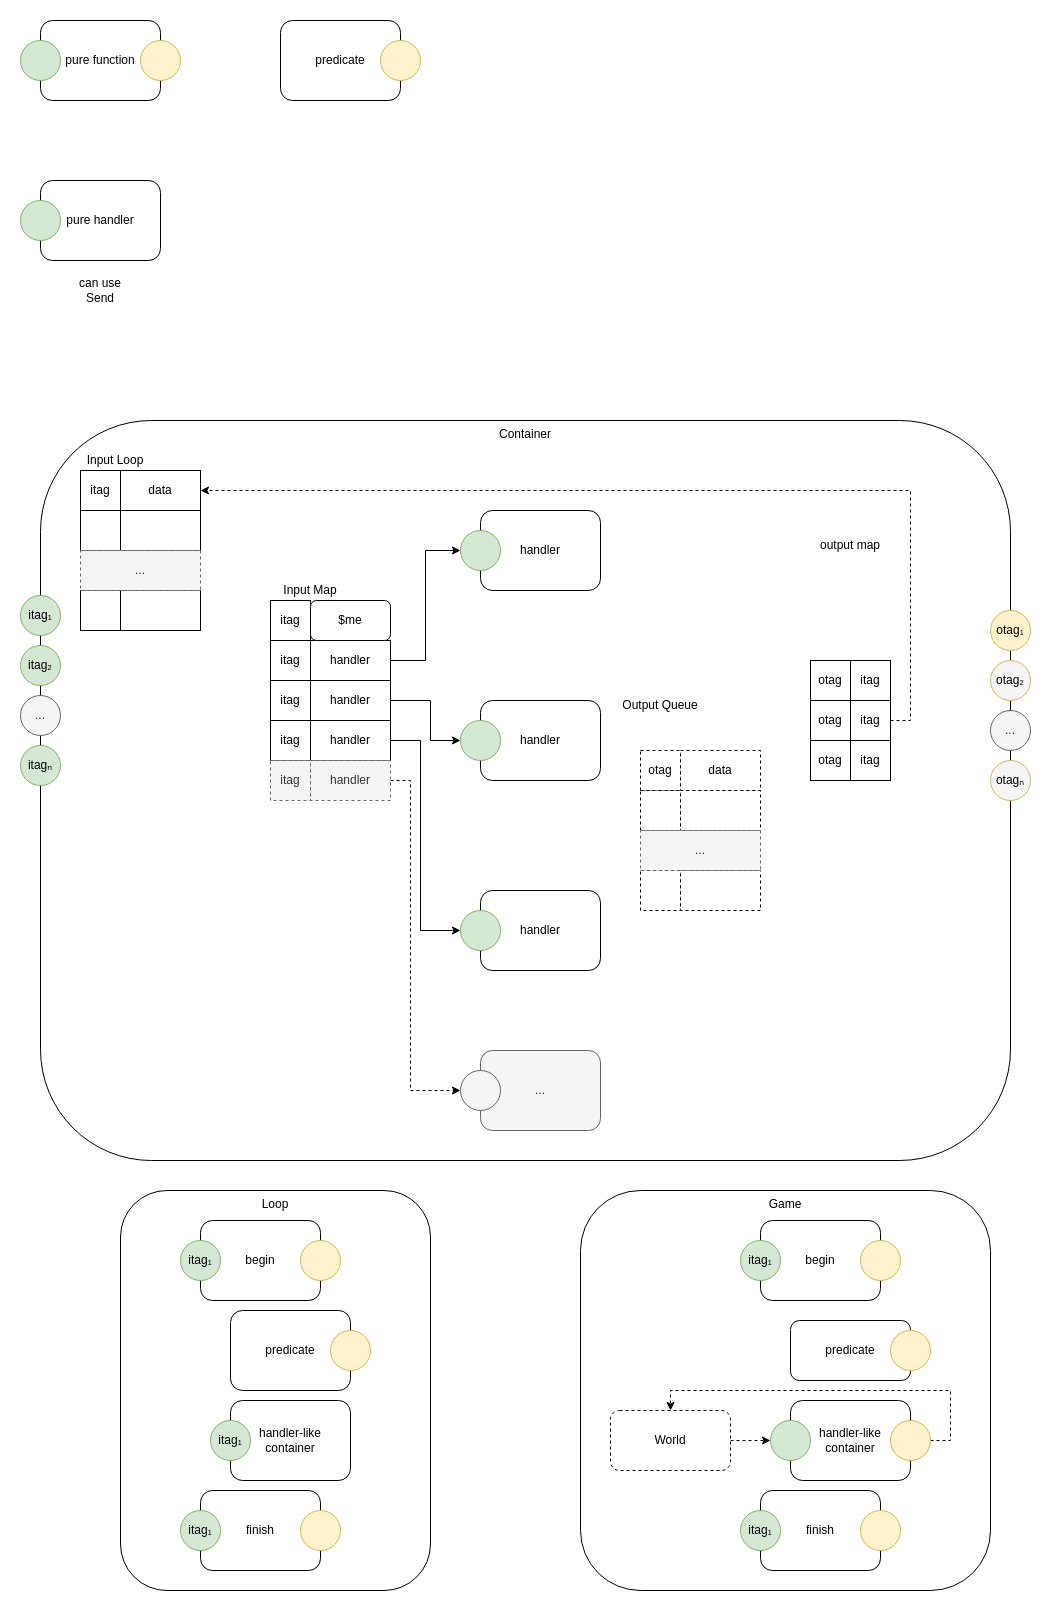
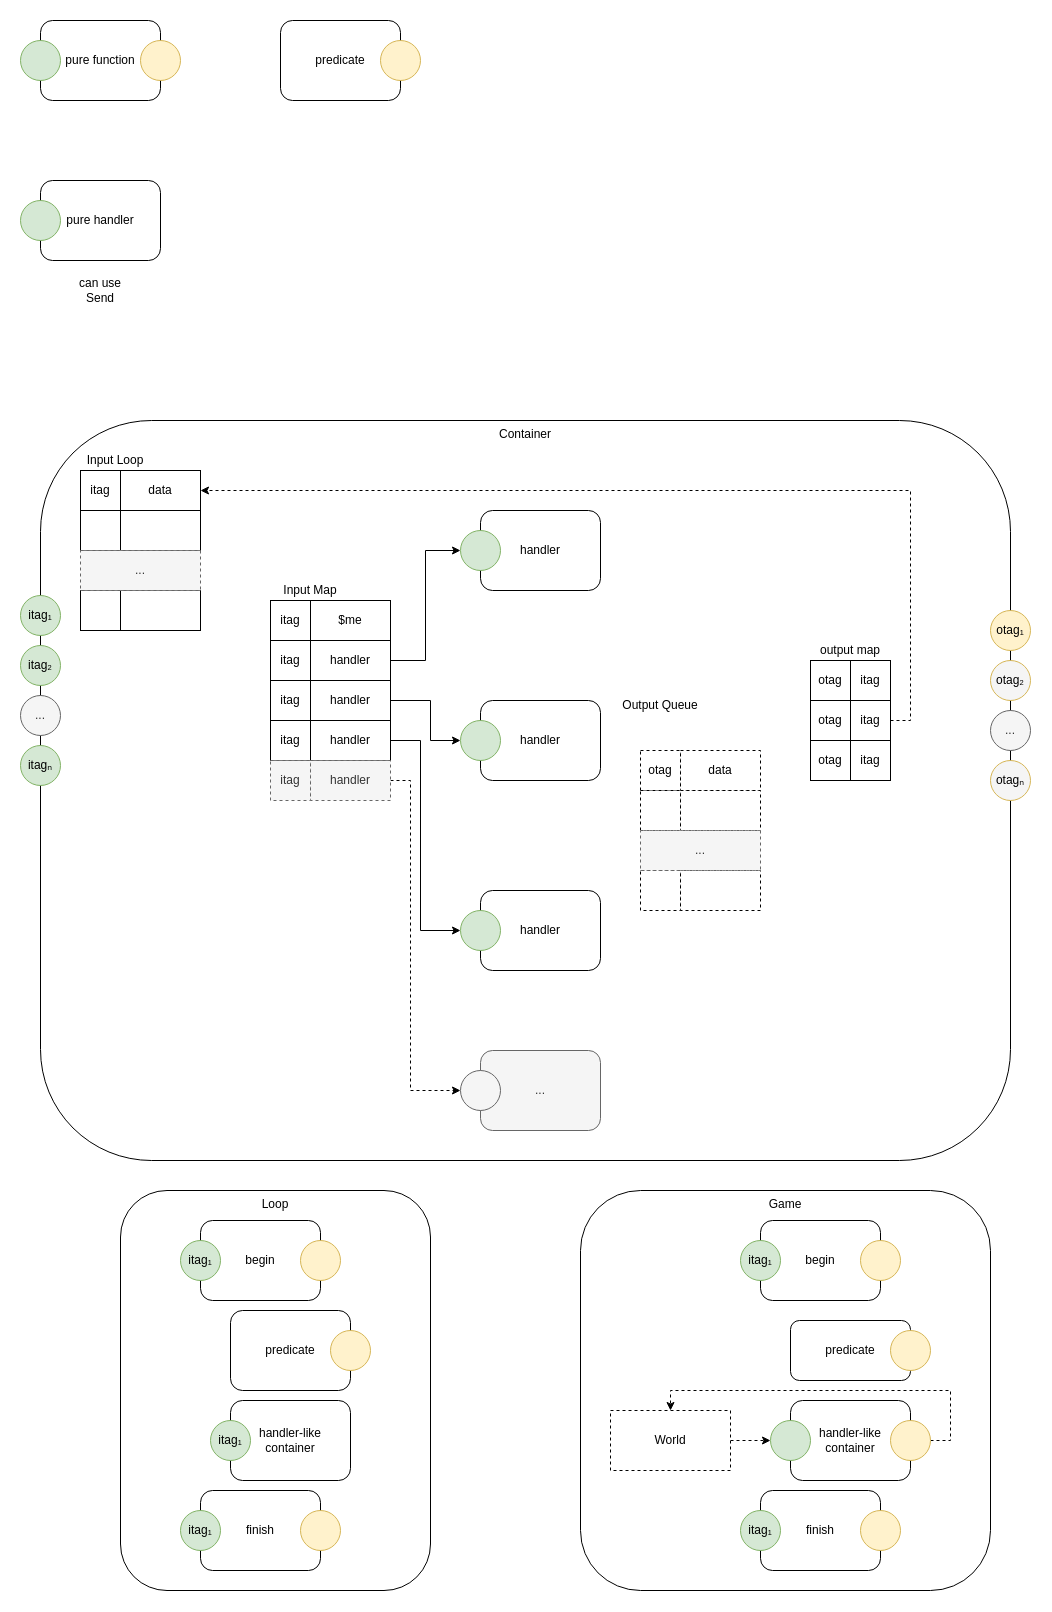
  <mxCell id="0" />
  <mxCell id="1" parent="0" />
  <mxCell id="2" value="Loop" style="rounded=1;whiteSpace=wrap;html=1;verticalAlign=top;" vertex="1" parent="1"><mxGeometry x="120" y="1190" width="310" height="400" as="geometry" /></mxCell>
  <mxCell id="3" value="handler-like&lt;br&gt;container" style="rounded=1;whiteSpace=wrap;html=1;" vertex="1" parent="1"><mxGeometry x="230" y="1400" width="120" height="80" as="geometry" /></mxCell>
  <mxCell id="4" value="pure function" style="rounded=1;whiteSpace=wrap;html=1;" vertex="1" parent="1"><mxGeometry x="40" y="20" width="120" height="80" as="geometry" /></mxCell>
  <mxCell id="5" value="" style="ellipse;whiteSpace=wrap;html=1;aspect=fixed;fillColor=#fff2cc;strokeColor=#d6b656;" vertex="1" parent="1"><mxGeometry x="140" y="40" width="40" height="40" as="geometry" /></mxCell>
  <mxCell id="6" value="" style="ellipse;whiteSpace=wrap;html=1;aspect=fixed;fillColor=#d5e8d4;strokeColor=#82b366;" vertex="1" parent="1"><mxGeometry x="20" y="40" width="40" height="40" as="geometry" /></mxCell>
  <mxCell id="7" value="pure handler" style="rounded=1;whiteSpace=wrap;html=1;" vertex="1" parent="1"><mxGeometry x="40" y="180" width="120" height="80" as="geometry" /></mxCell>
  <mxCell id="8" value="" style="ellipse;whiteSpace=wrap;html=1;aspect=fixed;fillColor=#d5e8d4;strokeColor=#82b366;" vertex="1" parent="1"><mxGeometry x="20" y="200" width="40" height="40" as="geometry" /></mxCell>
  <mxCell id="9" value="can use Send" style="text;html=1;strokeColor=none;fillColor=none;align=center;verticalAlign=middle;whiteSpace=wrap;rounded=0;" vertex="1" parent="1"><mxGeometry x="75" y="270" width="50" height="40" as="geometry" /></mxCell>
  <mxCell id="10" value="Container" style="rounded=1;whiteSpace=wrap;html=1;verticalAlign=top;" vertex="1" parent="1"><mxGeometry x="40" y="420" width="970" height="740" as="geometry" /></mxCell>
  <mxCell id="11" value="itag₁" style="ellipse;whiteSpace=wrap;html=1;aspect=fixed;fillColor=#d5e8d4;strokeColor=#82b366;" vertex="1" parent="1"><mxGeometry x="20" y="595" width="40" height="40" as="geometry" /></mxCell>
  <mxCell id="12" value="itag₂" style="ellipse;whiteSpace=wrap;html=1;aspect=fixed;fillColor=#d5e8d4;strokeColor=#82b366;" vertex="1" parent="1"><mxGeometry x="20" y="645" width="40" height="40" as="geometry" /></mxCell>
  <mxCell id="13" value="itagₙ" style="ellipse;whiteSpace=wrap;html=1;aspect=fixed;fillColor=#d5e8d4;strokeColor=#82b366;" vertex="1" parent="1"><mxGeometry x="20" y="745" width="40" height="40" as="geometry" /></mxCell>
  <mxCell id="14" value="..." style="ellipse;whiteSpace=wrap;html=1;aspect=fixed;fillColor=#f5f5f5;strokeColor=#666666;fontColor=#333333;" vertex="1" parent="1"><mxGeometry x="20" y="695" width="40" height="40" as="geometry" /></mxCell>
  <mxCell id="15" value="itag" style="rounded=0;whiteSpace=wrap;html=1;" vertex="1" parent="1"><mxGeometry x="80" y="470" width="40" height="40" as="geometry" /></mxCell>
  <mxCell id="16" value="data" style="rounded=0;whiteSpace=wrap;html=1;" vertex="1" parent="1"><mxGeometry x="120" y="470" width="80" height="40" as="geometry" /></mxCell>
  <mxCell id="17" value="" style="rounded=0;whiteSpace=wrap;html=1;" vertex="1" parent="1"><mxGeometry x="80" y="510" width="40" height="40" as="geometry" /></mxCell>
  <mxCell id="18" value="" style="rounded=0;whiteSpace=wrap;html=1;" vertex="1" parent="1"><mxGeometry x="120" y="510" width="80" height="40" as="geometry" /></mxCell>
  <mxCell id="19" value="" style="rounded=0;whiteSpace=wrap;html=1;" vertex="1" parent="1"><mxGeometry x="80" y="590" width="40" height="40" as="geometry" /></mxCell>
  <mxCell id="20" value="" style="rounded=0;whiteSpace=wrap;html=1;" vertex="1" parent="1"><mxGeometry x="120" y="590" width="80" height="40" as="geometry" /></mxCell>
  <mxCell id="21" value="..." style="rounded=0;whiteSpace=wrap;html=1;fillColor=#f5f5f5;strokeColor=#666666;fontColor=#333333;dashed=1;" vertex="1" parent="1"><mxGeometry x="80" y="550" width="120" height="40" as="geometry" /></mxCell>
  <mxCell id="22" value="Input Loop" style="text;html=1;strokeColor=none;fillColor=none;align=center;verticalAlign=middle;whiteSpace=wrap;rounded=0;" vertex="1" parent="1"><mxGeometry x="80" y="450" width="70" height="20" as="geometry" /></mxCell>
  <mxCell id="23" value="handler" style="rounded=1;whiteSpace=wrap;html=1;" vertex="1" parent="1"><mxGeometry x="480" y="510" width="120" height="80" as="geometry" /></mxCell>
  <mxCell id="24" value="" style="ellipse;whiteSpace=wrap;html=1;aspect=fixed;fillColor=#d5e8d4;strokeColor=#82b366;" vertex="1" parent="1"><mxGeometry x="460" y="530" width="40" height="40" as="geometry" /></mxCell>
  <mxCell id="25" value="otag" style="rounded=0;whiteSpace=wrap;html=1;dashed=1;" vertex="1" parent="1"><mxGeometry x="640" y="750" width="40" height="40" as="geometry" /></mxCell>
  <mxCell id="26" value="data" style="rounded=0;whiteSpace=wrap;html=1;dashed=1;" vertex="1" parent="1"><mxGeometry x="680" y="750" width="80" height="40" as="geometry" /></mxCell>
  <mxCell id="27" value="" style="rounded=0;whiteSpace=wrap;html=1;dashed=1;" vertex="1" parent="1"><mxGeometry x="640" y="790" width="40" height="40" as="geometry" /></mxCell>
  <mxCell id="28" value="" style="rounded=0;whiteSpace=wrap;html=1;dashed=1;" vertex="1" parent="1"><mxGeometry x="680" y="790" width="80" height="40" as="geometry" /></mxCell>
  <mxCell id="29" value="" style="rounded=0;whiteSpace=wrap;html=1;dashed=1;" vertex="1" parent="1"><mxGeometry x="640" y="870" width="40" height="40" as="geometry" /></mxCell>
  <mxCell id="30" value="" style="rounded=0;whiteSpace=wrap;html=1;dashed=1;" vertex="1" parent="1"><mxGeometry x="680" y="870" width="80" height="40" as="geometry" /></mxCell>
  <mxCell id="31" value="..." style="rounded=0;whiteSpace=wrap;html=1;fillColor=#f5f5f5;strokeColor=#666666;fontColor=#333333;dashed=1;" vertex="1" parent="1"><mxGeometry x="640" y="830" width="120" height="40" as="geometry" /></mxCell>
  <mxCell id="32" value="Output Queue" style="text;html=1;strokeColor=none;fillColor=none;align=center;verticalAlign=middle;whiteSpace=wrap;rounded=0;" vertex="1" parent="1"><mxGeometry x="620" y="695" width="80" height="20" as="geometry" /></mxCell>
  <mxCell id="33" value="handler" style="rounded=1;whiteSpace=wrap;html=1;" vertex="1" parent="1"><mxGeometry x="480" y="700" width="120" height="80" as="geometry" /></mxCell>
  <mxCell id="34" value="" style="ellipse;whiteSpace=wrap;html=1;aspect=fixed;fillColor=#d5e8d4;strokeColor=#82b366;" vertex="1" parent="1"><mxGeometry x="460" y="720" width="40" height="40" as="geometry" /></mxCell>
  <mxCell id="35" value="handler" style="rounded=1;whiteSpace=wrap;html=1;" vertex="1" parent="1"><mxGeometry x="480" y="890" width="120" height="80" as="geometry" /></mxCell>
  <mxCell id="36" value="" style="ellipse;whiteSpace=wrap;html=1;aspect=fixed;fillColor=#d5e8d4;strokeColor=#82b366;" vertex="1" parent="1"><mxGeometry x="460" y="910" width="40" height="40" as="geometry" /></mxCell>
  <mxCell id="37" value="predicate" style="rounded=1;whiteSpace=wrap;html=1;" vertex="1" parent="1"><mxGeometry x="280" y="20" width="120" height="80" as="geometry" /></mxCell>
  <mxCell id="38" value="" style="ellipse;whiteSpace=wrap;html=1;aspect=fixed;fillColor=#fff2cc;strokeColor=#d6b656;" vertex="1" parent="1"><mxGeometry x="380" y="40" width="40" height="40" as="geometry" /></mxCell>
  <mxCell id="39" value="itag" style="rounded=0;whiteSpace=wrap;html=1;" vertex="1" parent="1"><mxGeometry x="270" y="640" width="40" height="40" as="geometry" /></mxCell>
  <mxCell id="40" style="edgeStyle=orthogonalEdgeStyle;rounded=0;orthogonalLoop=1;jettySize=auto;html=1;exitX=1;exitY=0.5;exitDx=0;exitDy=0;entryX=0;entryY=0.5;entryDx=0;entryDy=0;" edge="1" parent="1" source="41" target="24"><mxGeometry relative="1" as="geometry" /></mxCell>
  <mxCell id="41" value="handler" style="rounded=0;whiteSpace=wrap;html=1;" vertex="1" parent="1"><mxGeometry x="310" y="640" width="80" height="40" as="geometry" /></mxCell>
  <mxCell id="42" value="itag" style="rounded=0;whiteSpace=wrap;html=1;" vertex="1" parent="1"><mxGeometry x="270" y="680" width="40" height="40" as="geometry" /></mxCell>
  <mxCell id="43" style="edgeStyle=orthogonalEdgeStyle;rounded=0;orthogonalLoop=1;jettySize=auto;html=1;exitX=1;exitY=0.5;exitDx=0;exitDy=0;" edge="1" parent="1" source="44" target="34"><mxGeometry relative="1" as="geometry"><Array as="points"><mxPoint x="430" y="700" /><mxPoint x="430" y="740" /></Array></mxGeometry></mxCell>
  <mxCell id="44" value="handler" style="rounded=0;whiteSpace=wrap;html=1;" vertex="1" parent="1"><mxGeometry x="310" y="680" width="80" height="40" as="geometry" /></mxCell>
  <mxCell id="45" value="itag" style="rounded=0;whiteSpace=wrap;html=1;" vertex="1" parent="1"><mxGeometry x="270" y="720" width="40" height="40" as="geometry" /></mxCell>
  <mxCell id="46" style="edgeStyle=orthogonalEdgeStyle;rounded=0;orthogonalLoop=1;jettySize=auto;html=1;exitX=1;exitY=0.5;exitDx=0;exitDy=0;entryX=0;entryY=0.5;entryDx=0;entryDy=0;" edge="1" parent="1" source="47" target="36"><mxGeometry relative="1" as="geometry"><Array as="points"><mxPoint x="420" y="740" /><mxPoint x="420" y="930" /></Array></mxGeometry></mxCell>
  <mxCell id="47" value="handler" style="rounded=0;whiteSpace=wrap;html=1;" vertex="1" parent="1"><mxGeometry x="310" y="720" width="80" height="40" as="geometry" /></mxCell>
  <mxCell id="48" value="Input Map" style="text;html=1;strokeColor=none;fillColor=none;align=center;verticalAlign=middle;whiteSpace=wrap;rounded=0;" vertex="1" parent="1"><mxGeometry x="270" y="580" width="80" height="20" as="geometry" /></mxCell>
  <mxCell id="49" value="otag" style="rounded=0;whiteSpace=wrap;html=1;" vertex="1" parent="1"><mxGeometry x="810" y="660" width="40" height="40" as="geometry" /></mxCell>
  <mxCell id="50" value="otag" style="rounded=0;whiteSpace=wrap;html=1;" vertex="1" parent="1"><mxGeometry x="810" y="700" width="40" height="40" as="geometry" /></mxCell>
  <mxCell id="51" value="otag" style="rounded=0;whiteSpace=wrap;html=1;" vertex="1" parent="1"><mxGeometry x="810" y="740" width="40" height="40" as="geometry" /></mxCell>
- <mxCell id="52" value="output map" style="text;html=1;strokeColor=none;fillColor=none;align=center;verticalAlign=middle;whiteSpace=wrap;rounded=0;" vertex="1" parent="1"><mxGeometry x="810" y="535" width="80" height="20" as="geometry" /></mxCell>
+ <mxCell id="52" value="output map" style="text;html=1;strokeColor=none;fillColor=none;align=center;verticalAlign=middle;whiteSpace=wrap;rounded=0;" vertex="1" parent="1"><mxGeometry x="810" y="640" width="80" height="20" as="geometry" /></mxCell>
  <mxCell id="53" value="itag" style="rounded=0;whiteSpace=wrap;html=1;" vertex="1" parent="1"><mxGeometry x="850" y="660" width="40" height="40" as="geometry" /></mxCell>
  <mxCell id="54" style="edgeStyle=orthogonalEdgeStyle;rounded=0;orthogonalLoop=1;jettySize=auto;html=1;exitX=1;exitY=0.5;exitDx=0;exitDy=0;entryX=1;entryY=0.5;entryDx=0;entryDy=0;dashed=1;" edge="1" parent="1" source="55" target="16"><mxGeometry relative="1" as="geometry" /></mxCell>
  <mxCell id="55" value="itag" style="rounded=0;whiteSpace=wrap;html=1;" vertex="1" parent="1"><mxGeometry x="850" y="700" width="40" height="40" as="geometry" /></mxCell>
  <mxCell id="56" value="itag" style="rounded=0;whiteSpace=wrap;html=1;" vertex="1" parent="1"><mxGeometry x="850" y="740" width="40" height="40" as="geometry" /></mxCell>
  <mxCell id="57" value="..." style="rounded=1;whiteSpace=wrap;html=1;fillColor=#f5f5f5;strokeColor=#666666;fontColor=#333333;" vertex="1" parent="1"><mxGeometry x="480" y="1050" width="120" height="80" as="geometry" /></mxCell>
  <mxCell id="58" value="" style="ellipse;whiteSpace=wrap;html=1;aspect=fixed;fillColor=#f5f5f5;strokeColor=#666666;fontColor=#333333;" vertex="1" parent="1"><mxGeometry x="460" y="1070" width="40" height="40" as="geometry" /></mxCell>
  <mxCell id="59" value="itag" style="rounded=0;whiteSpace=wrap;html=1;dashed=1;fillColor=#f5f5f5;strokeColor=#666666;fontColor=#333333;" vertex="1" parent="1"><mxGeometry x="270" y="760" width="40" height="40" as="geometry" /></mxCell>
  <mxCell id="60" style="edgeStyle=orthogonalEdgeStyle;rounded=0;orthogonalLoop=1;jettySize=auto;html=1;exitX=1;exitY=0.5;exitDx=0;exitDy=0;dashed=1;entryX=0;entryY=0.5;entryDx=0;entryDy=0;" edge="1" parent="1" source="61" target="58"><mxGeometry relative="1" as="geometry"><Array as="points"><mxPoint x="410" y="780" /><mxPoint x="410" y="1090" /></Array></mxGeometry></mxCell>
  <mxCell id="61" value="handler" style="rounded=0;whiteSpace=wrap;html=1;dashed=1;fillColor=#f5f5f5;strokeColor=#666666;fontColor=#333333;" vertex="1" parent="1"><mxGeometry x="310" y="760" width="80" height="40" as="geometry" /></mxCell>
  <mxCell id="62" value="predicate" style="rounded=1;whiteSpace=wrap;html=1;" vertex="1" parent="1"><mxGeometry x="230" y="1310" width="120" height="80" as="geometry" /></mxCell>
  <mxCell id="63" value="" style="ellipse;whiteSpace=wrap;html=1;aspect=fixed;fillColor=#fff2cc;strokeColor=#d6b656;" vertex="1" parent="1"><mxGeometry x="330" y="1330" width="40" height="40" as="geometry" /></mxCell>
  <mxCell id="64" value="otag₁" style="ellipse;whiteSpace=wrap;html=1;aspect=fixed;fillColor=#fff2cc;strokeColor=#d6b656;" vertex="1" parent="1"><mxGeometry x="990" y="610" width="40" height="40" as="geometry" /></mxCell>
  <mxCell id="65" value="otag₂" style="ellipse;whiteSpace=wrap;html=1;aspect=fixed;fillColor=#f5f5f5;strokeColor=#d6b656;" vertex="1" parent="1"><mxGeometry x="990" y="660" width="40" height="40" as="geometry" /></mxCell>
  <mxCell id="66" value="otagₙ" style="ellipse;whiteSpace=wrap;html=1;aspect=fixed;fillColor=#f5f5f5;strokeColor=#d6b656;" vertex="1" parent="1"><mxGeometry x="990" y="760" width="40" height="40" as="geometry" /></mxCell>
  <mxCell id="67" value="..." style="ellipse;whiteSpace=wrap;html=1;aspect=fixed;fillColor=#f5f5f5;strokeColor=#666666;fontColor=#333333;" vertex="1" parent="1"><mxGeometry x="990" y="710" width="40" height="40" as="geometry" /></mxCell>
  <mxCell id="68" value="itag" style="rounded=0;whiteSpace=wrap;html=1;" vertex="1" parent="1"><mxGeometry x="270" y="600" width="40" height="40" as="geometry" /></mxCell>
- <mxCell id="69" value="$me" style="whiteSpace=wrap;html=1;rounded=1;" vertex="1" parent="1"><mxGeometry x="310" y="600" width="80" height="40" as="geometry" /></mxCell>
+ <mxCell id="69" value="$me" style="rounded=0;whiteSpace=wrap;html=1;" vertex="1" parent="1"><mxGeometry x="310" y="600" width="80" height="40" as="geometry" /></mxCell>
  <mxCell id="70" value="itag₁" style="ellipse;whiteSpace=wrap;html=1;aspect=fixed;fillColor=#d5e8d4;strokeColor=#82b366;" vertex="1" parent="1"><mxGeometry x="210" y="1420" width="40" height="40" as="geometry" /></mxCell>
  <mxCell id="71" value="begin" style="rounded=1;whiteSpace=wrap;html=1;" vertex="1" parent="1"><mxGeometry x="200" y="1220" width="120" height="80" as="geometry" /></mxCell>
  <mxCell id="72" value="" style="ellipse;whiteSpace=wrap;html=1;aspect=fixed;fillColor=#fff2cc;strokeColor=#d6b656;" vertex="1" parent="1"><mxGeometry x="300" y="1240" width="40" height="40" as="geometry" /></mxCell>
  <mxCell id="73" value="itag₁" style="ellipse;whiteSpace=wrap;html=1;aspect=fixed;fillColor=#d5e8d4;strokeColor=#82b366;" vertex="1" parent="1"><mxGeometry x="180" y="1240" width="40" height="40" as="geometry" /></mxCell>
  <mxCell id="74" value="finish" style="rounded=1;whiteSpace=wrap;html=1;" vertex="1" parent="1"><mxGeometry x="200" y="1490" width="120" height="80" as="geometry" /></mxCell>
  <mxCell id="75" value="" style="ellipse;whiteSpace=wrap;html=1;aspect=fixed;fillColor=#fff2cc;strokeColor=#d6b656;" vertex="1" parent="1"><mxGeometry x="300" y="1510" width="40" height="40" as="geometry" /></mxCell>
  <mxCell id="76" value="itag₁" style="ellipse;whiteSpace=wrap;html=1;aspect=fixed;fillColor=#d5e8d4;strokeColor=#82b366;" vertex="1" parent="1"><mxGeometry x="180" y="1510" width="40" height="40" as="geometry" /></mxCell>
  <mxCell id="77" value="Game" style="rounded=1;whiteSpace=wrap;html=1;verticalAlign=top;" vertex="1" parent="1"><mxGeometry x="580" y="1190" width="410" height="400" as="geometry" /></mxCell>
  <mxCell id="78" value="handler-like&lt;br&gt;container" style="rounded=1;whiteSpace=wrap;html=1;" vertex="1" parent="1"><mxGeometry x="790" y="1400" width="120" height="80" as="geometry" /></mxCell>
  <mxCell id="79" value="predicate" style="rounded=1;whiteSpace=wrap;html=1;" vertex="1" parent="1"><mxGeometry x="790" y="1320" width="120" height="60" as="geometry" /></mxCell>
  <mxCell id="80" value="" style="ellipse;whiteSpace=wrap;html=1;aspect=fixed;fillColor=#fff2cc;strokeColor=#d6b656;" vertex="1" parent="1"><mxGeometry x="890" y="1330" width="40" height="40" as="geometry" /></mxCell>
  <mxCell id="81" value="" style="ellipse;whiteSpace=wrap;html=1;aspect=fixed;fillColor=#d5e8d4;strokeColor=#82b366;" vertex="1" parent="1"><mxGeometry x="770" y="1420" width="40" height="40" as="geometry" /></mxCell>
  <mxCell id="82" value="begin" style="rounded=1;whiteSpace=wrap;html=1;" vertex="1" parent="1"><mxGeometry x="760" y="1220" width="120" height="80" as="geometry" /></mxCell>
  <mxCell id="83" value="" style="ellipse;whiteSpace=wrap;html=1;aspect=fixed;fillColor=#fff2cc;strokeColor=#d6b656;" vertex="1" parent="1"><mxGeometry x="860" y="1240" width="40" height="40" as="geometry" /></mxCell>
  <mxCell id="84" value="itag₁" style="ellipse;whiteSpace=wrap;html=1;aspect=fixed;fillColor=#d5e8d4;strokeColor=#82b366;" vertex="1" parent="1"><mxGeometry x="740" y="1240" width="40" height="40" as="geometry" /></mxCell>
  <mxCell id="85" value="finish" style="rounded=1;whiteSpace=wrap;html=1;" vertex="1" parent="1"><mxGeometry x="760" y="1490" width="120" height="80" as="geometry" /></mxCell>
  <mxCell id="86" value="" style="ellipse;whiteSpace=wrap;html=1;aspect=fixed;fillColor=#fff2cc;strokeColor=#d6b656;" vertex="1" parent="1"><mxGeometry x="860" y="1510" width="40" height="40" as="geometry" /></mxCell>
  <mxCell id="87" value="itag₁" style="ellipse;whiteSpace=wrap;html=1;aspect=fixed;fillColor=#d5e8d4;strokeColor=#82b366;" vertex="1" parent="1"><mxGeometry x="740" y="1510" width="40" height="40" as="geometry" /></mxCell>
  <mxCell id="88" style="edgeStyle=orthogonalEdgeStyle;rounded=0;orthogonalLoop=1;jettySize=auto;html=1;exitX=1;exitY=0.5;exitDx=0;exitDy=0;entryX=0.5;entryY=0;entryDx=0;entryDy=0;dashed=1;" edge="1" parent="1" source="89" target="91"><mxGeometry relative="1" as="geometry"><Array as="points"><mxPoint x="950" y="1440" /><mxPoint x="950" y="1390" /><mxPoint x="670" y="1390" /></Array></mxGeometry></mxCell>
  <mxCell id="89" value="" style="ellipse;whiteSpace=wrap;html=1;aspect=fixed;fillColor=#fff2cc;strokeColor=#d6b656;" vertex="1" parent="1"><mxGeometry x="890" y="1420" width="40" height="40" as="geometry" /></mxCell>
  <mxCell id="90" style="edgeStyle=orthogonalEdgeStyle;rounded=0;orthogonalLoop=1;jettySize=auto;html=1;exitX=1;exitY=0.5;exitDx=0;exitDy=0;entryX=0;entryY=0.5;entryDx=0;entryDy=0;dashed=1;" edge="1" parent="1" source="91" target="81"><mxGeometry relative="1" as="geometry" /></mxCell>
- <mxCell id="91" value="World" style="whiteSpace=wrap;html=1;dashed=1;rounded=1;" vertex="1" parent="1"><mxGeometry x="610" y="1410" width="120" height="60" as="geometry" /></mxCell>
+ <mxCell id="91" value="World" style="rounded=0;whiteSpace=wrap;html=1;dashed=1;" vertex="1" parent="1"><mxGeometry x="610" y="1410" width="120" height="60" as="geometry" /></mxCell>
